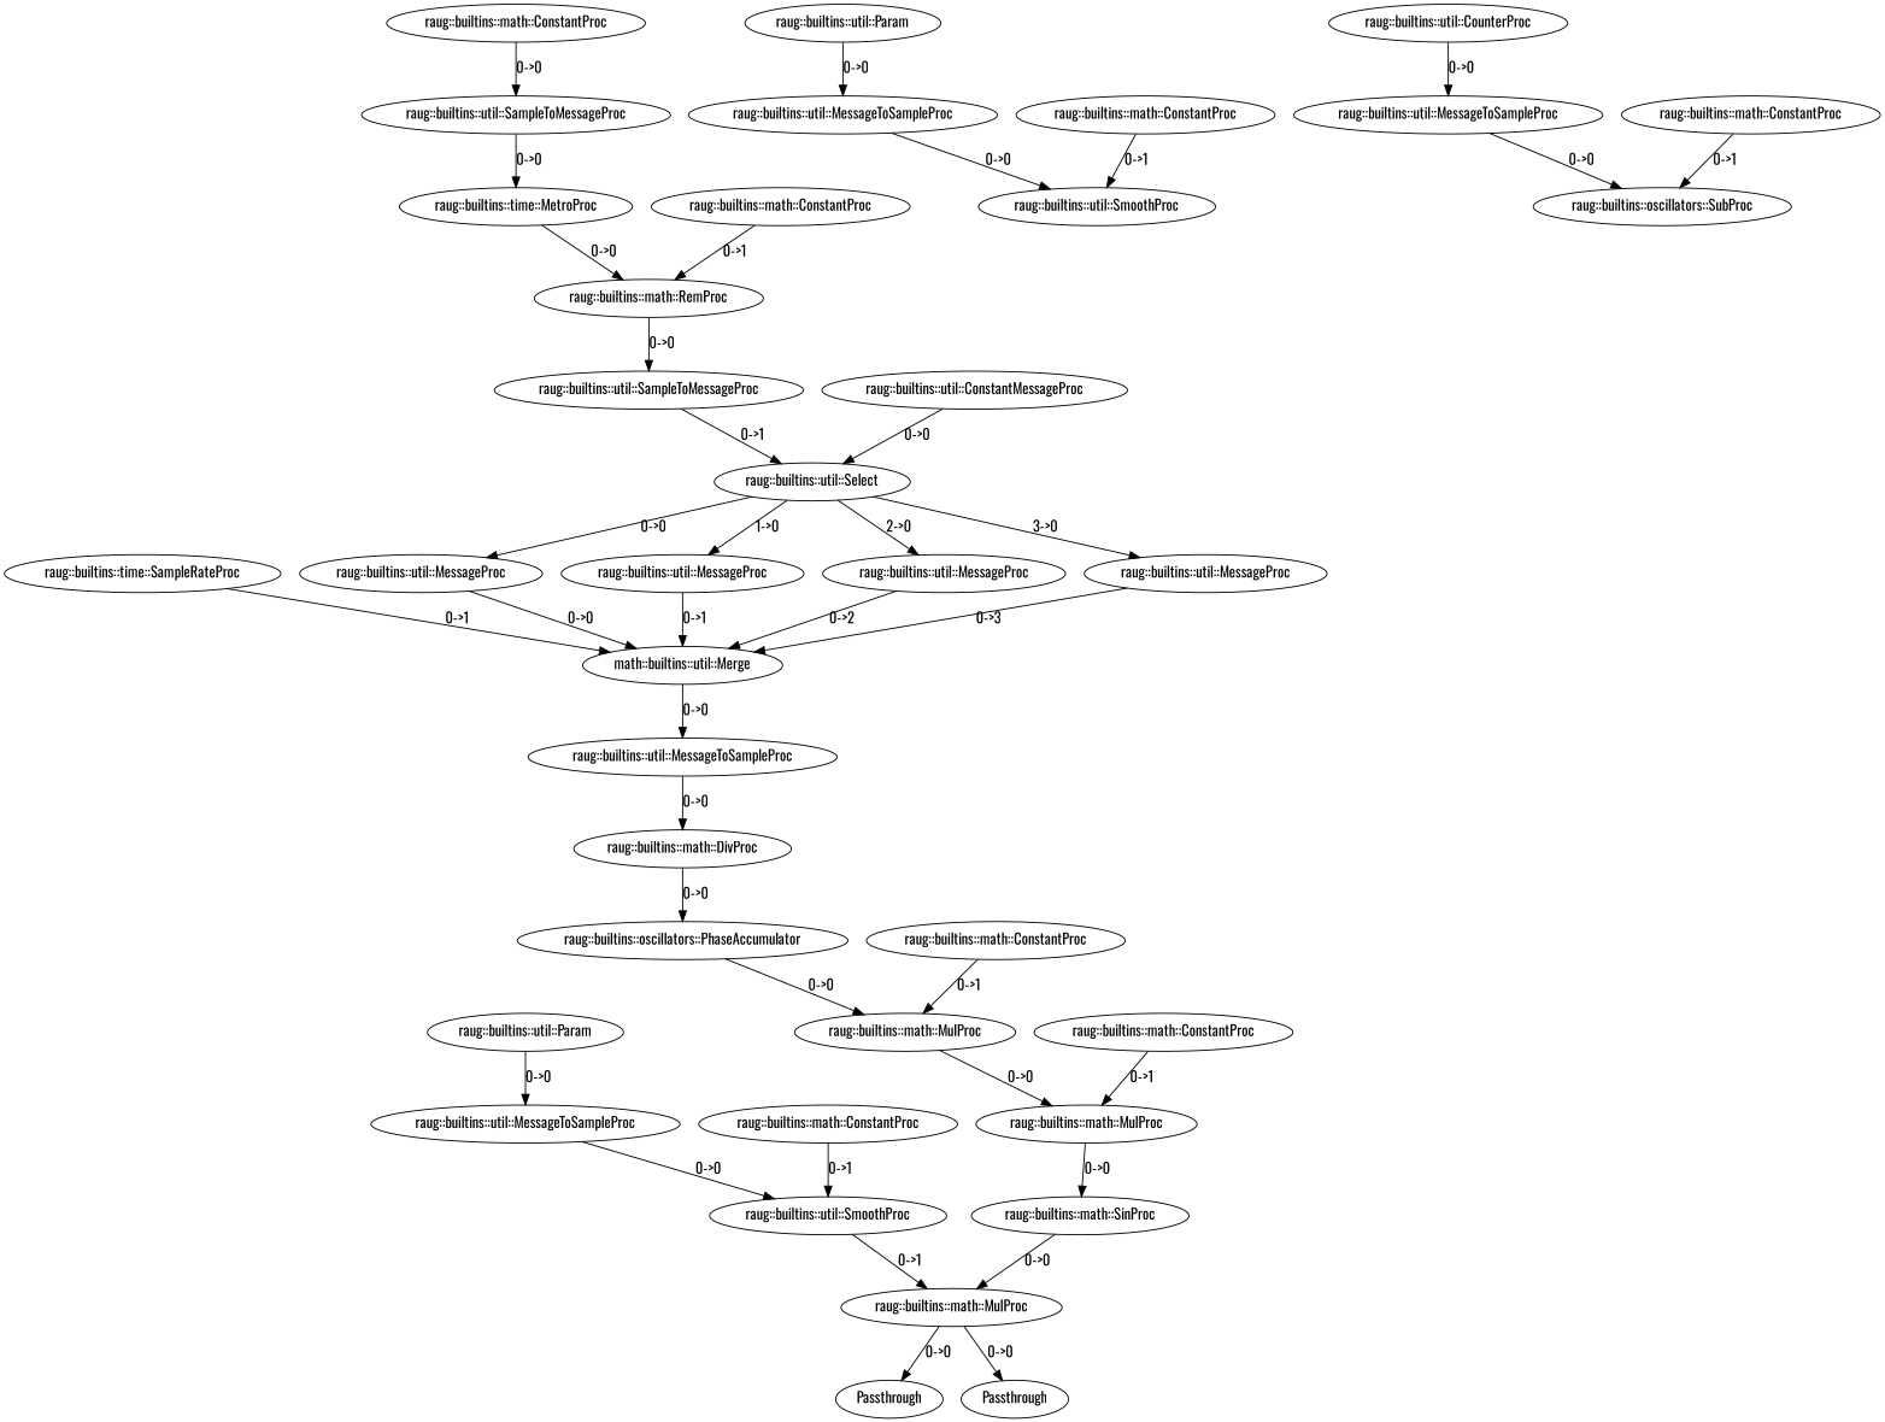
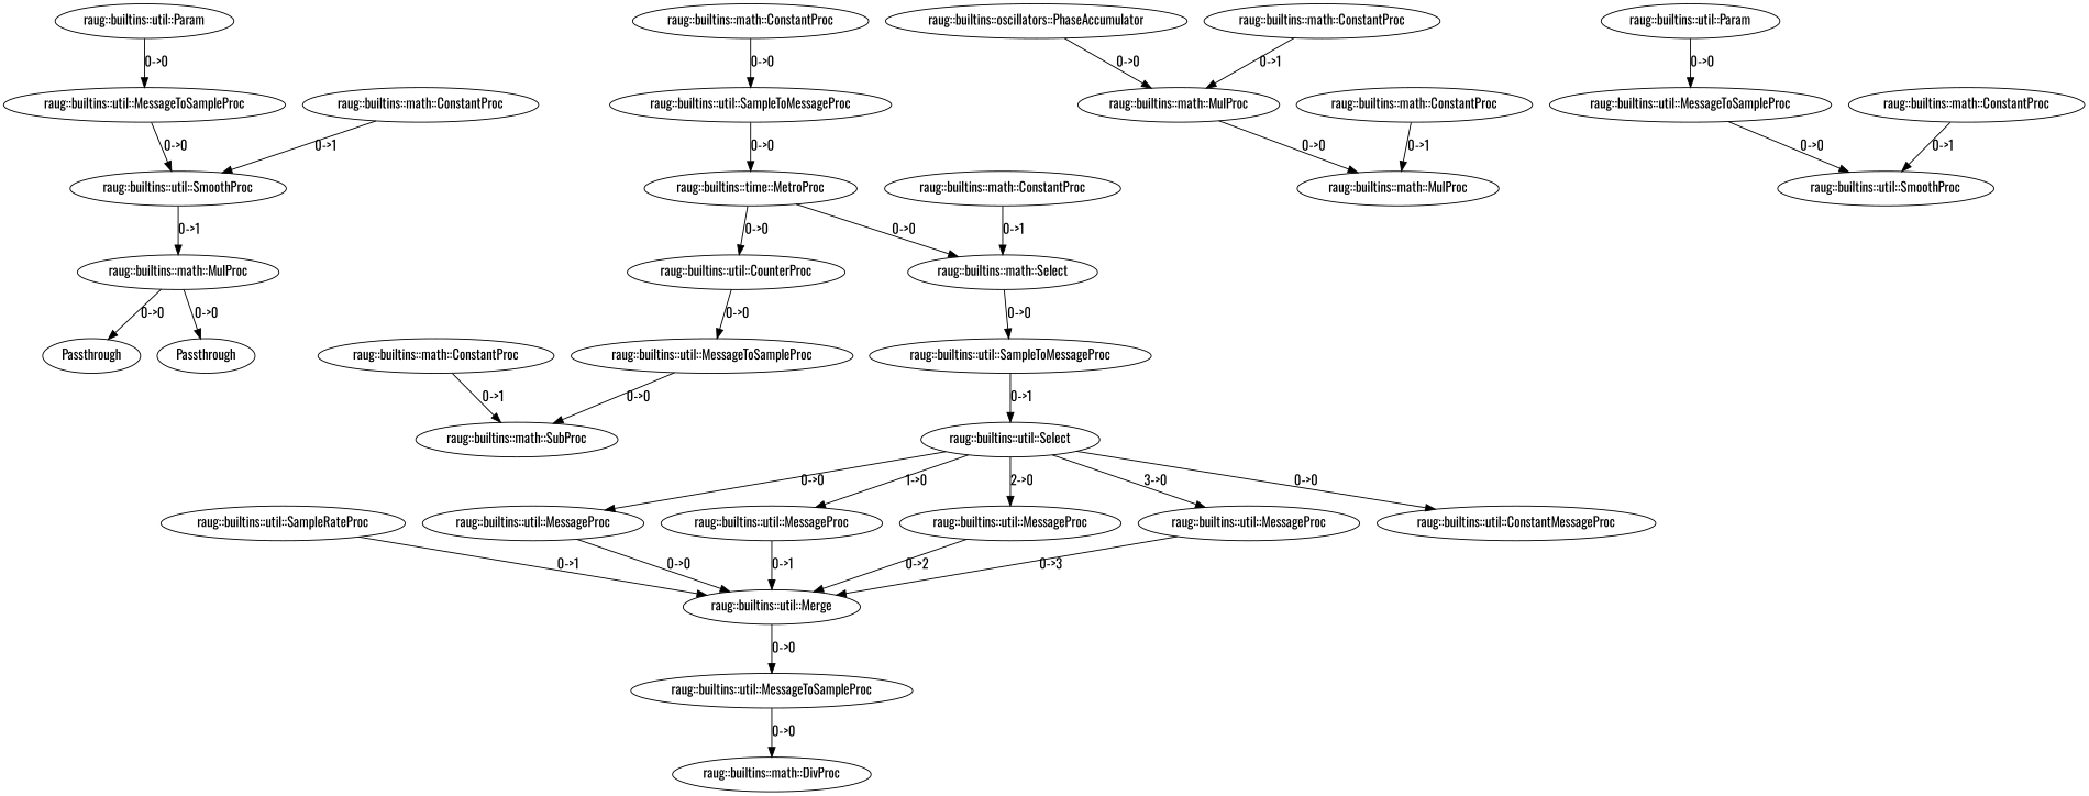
  digraph {
    fontname=Oswald
    node [fontname=Oswald]
    edge [fontname=Oswald]
    n1 [label=Passthrough]
    n2 [label=Passthrough]
-   n3 [label="raug::builtins::time::SampleRateProc"]
-   n4 [label="math::builtins::util::Merge"]
+   n3 [label="raug::builtins::util::SampleRateProc"]
+   n4 [label="raug::builtins::util::Merge"]
    n5 [label="raug::builtins::math::DivProc"]
    n6 [label="raug::builtins::oscillators::PhaseAccumulator"]
    n7 [label="raug::builtins::math::MulProc"]
    n8 [label="raug::builtins::math::MulProc"]
    n9 [label="raug::builtins::util::Param"]
    n10 [label="raug::builtins::util::MessageToSampleProc"]
    n11 [label="raug::builtins::util::SmoothProc"]
    n12 [label="raug::builtins::math::ConstantProc"]
    n13 [label="raug::builtins::util::Param"]
    n14 [label="raug::builtins::util::MessageToSampleProc"]
    n15 [label="raug::builtins::util::SmoothProc"]
    n16 [label="raug::builtins::math::MulProc"]
    n17 [label="raug::builtins::math::ConstantProc"]
    n18 [label="raug::builtins::time::MetroProc"]
    n19 [label="raug::builtins::util::CounterProc"]
-   n20 [label="raug::builtins::math::RemProc"]
+   n20 [label="raug::builtins::math::Select"]
    n21 [label="raug::builtins::util::MessageToSampleProc"]
    n22 [label="raug::builtins::math::ConstantProc"]
    n23 [label="raug::builtins::util::SampleToMessageProc"]
-   n24 [label="raug::builtins::oscillators::SubProc"]
+   n24 [label="raug::builtins::math::SubProc"]
    n25 [label="raug::builtins::math::ConstantProc"]
    n26 [label="raug::builtins::util::SampleToMessageProc"]
    n27 [label="raug::builtins::math::ConstantProc"]
    n28 [label="raug::builtins::util::Select"]
    n29 [label="raug::builtins::util::MessageProc"]
    n30 [label="raug::builtins::util::MessageProc"]
    n31 [label="raug::builtins::util::MessageProc"]
    n32 [label="raug::builtins::util::MessageProc"]
    n33 [label="raug::builtins::util::MessageToSampleProc"]
    n34 [label="raug::builtins::util::ConstantMessageProc"]
    n35 [label="raug::builtins::math::ConstantProc"]
-   n36 [label="raug::builtins::math::SinProc"]
    n37 [label="raug::builtins::math::ConstantProc"]
    n3 -> n4 [label="0->1"]
    n4 -> n33 [label="0->0"]
-   n5 -> n6 [label="0->0"]
    n6 -> n7 [label="0->0"]
    n7 -> n8 [label="0->0"]
-   n8 -> n36 [label="0->0"]
    n9 -> n10 [label="0->0"]
    n10 -> n11 [label="0->0"]
    n12 -> n11 [label="0->1"]
    n13 -> n14 [label="0->0"]
    n14 -> n15 [label="0->0"]
    n15 -> n16 [label="0->1"]
    n16 -> n1 [label="0->0"]
    n16 -> n2 [label="0->0"]
    n17 -> n15 [label="0->1"]
+   n18 -> n19 [label="0->0"]
    n18 -> n20 [label="0->0"]
    n19 -> n21 [label="0->0"]
    n20 -> n26 [label="0->0"]
    n21 -> n24 [label="0->0"]
    n22 -> n23 [label="0->0"]
    n23 -> n18 [label="0->0"]
    n25 -> n24 [label="0->1"]
    n26 -> n28 [label="0->1"]
    n27 -> n20 [label="0->1"]
    n28 -> n29 [label="0->0"]
    n28 -> n30 [label="1->0"]
    n28 -> n31 [label="2->0"]
    n28 -> n32 [label="3->0"]
    n29 -> n4 [label="0->0"]
    n30 -> n4 [label="0->1"]
    n31 -> n4 [label="0->2"]
    n32 -> n4 [label="0->3"]
    n33 -> n5 [label="0->0"]
-   n34 -> n28 [label="0->0"]
+   n28 -> n34 [label="0->0"]
    n35 -> n7 [label="0->1"]
-   n36 -> n16 [label="0->0"]
    n37 -> n8 [label="0->1"]
  }
